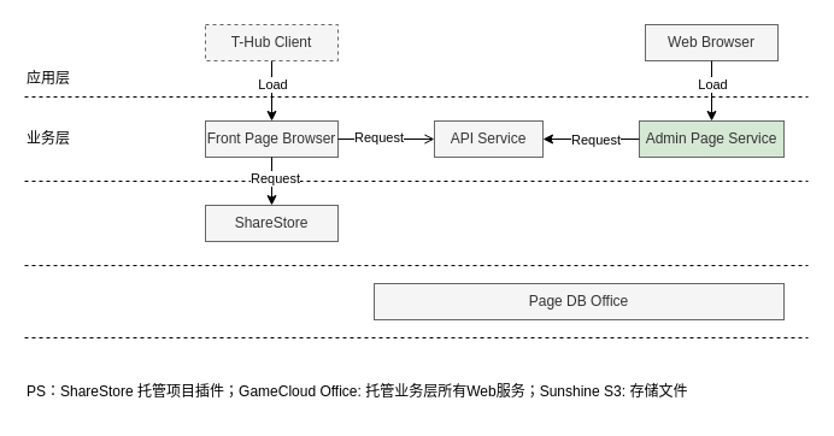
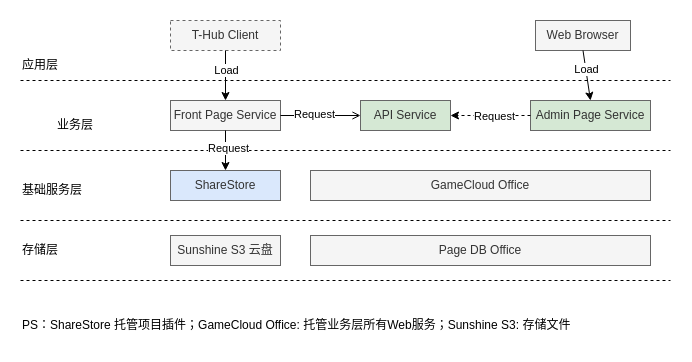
  <mxCell id="0" />
  <mxCell id="1" parent="0" />
  <mxCell id="2" value="" style="endArrow=none;dashed=1;html=1;" edge="1" parent="1"><mxGeometry width="50" height="50" relative="1" as="geometry"><mxPoint x="20" y="80" as="sourcePoint" /><mxPoint x="670" y="80" as="targetPoint" /></mxGeometry></mxCell>
  <mxCell id="3" value="应用层" style="text;html=1;strokeColor=none;fillColor=none;align=left;verticalAlign=middle;whiteSpace=wrap;rounded=0;" vertex="1" parent="1"><mxGeometry x="20" y="55" width="40" height="20" as="geometry" /></mxCell>
  <mxCell id="4" value="T-Hub Client" style="rounded=0;whiteSpace=wrap;html=1;fillColor=#f5f5f5;strokeColor=#666666;fontColor=#333333;dashed=1;" vertex="1" parent="1"><mxGeometry x="170" y="20" width="110" height="30" as="geometry" /></mxCell>
- <mxCell id="5" value="Web Browser" style="rounded=0;whiteSpace=wrap;html=1;fillColor=#f5f5f5;strokeColor=#666666;fontColor=#333333;" vertex="1" parent="1"><mxGeometry x="535" y="20" width="110" height="30" as="geometry" /></mxCell>
+ <mxCell id="5" value="Web Browser" style="rounded=0;whiteSpace=wrap;html=1;fillColor=#f5f5f5;strokeColor=#666666;fontColor=#333333;" vertex="1" parent="1"><mxGeometry x="535" y="20" width="95" height="30" as="geometry" /></mxCell>
  <mxCell id="6" value="" style="endArrow=none;dashed=1;html=1;" edge="1" parent="1"><mxGeometry width="50" height="50" relative="1" as="geometry"><mxPoint x="20" y="150" as="sourcePoint" /><mxPoint x="670" y="150" as="targetPoint" /></mxGeometry></mxCell>
- <mxCell id="7" value="业务层" style="text;html=1;strokeColor=none;fillColor=none;align=left;verticalAlign=middle;whiteSpace=wrap;rounded=0;" vertex="1" parent="1"><mxGeometry x="20" y="105" width="40" height="20" as="geometry" /></mxCell>
- <mxCell id="8" value="Front Page Browser" style="rounded=0;whiteSpace=wrap;html=1;fillColor=#f5f5f5;strokeColor=#666666;fontColor=#333333;" vertex="1" parent="1"><mxGeometry x="170" y="100" width="110" height="30" as="geometry" /></mxCell>
+ <mxCell id="7" value="业务层" style="text;html=1;strokeColor=none;fillColor=none;align=left;verticalAlign=middle;whiteSpace=wrap;rounded=0;" vertex="1" parent="1"><mxGeometry x="55" y="115" width="40" height="20" as="geometry" /></mxCell>
+ <mxCell id="8" value="Front Page Service" style="rounded=0;whiteSpace=wrap;html=1;fillColor=#f5f5f5;strokeColor=#666666;fontColor=#333333;" vertex="1" parent="1"><mxGeometry x="170" y="100" width="110" height="30" as="geometry" /></mxCell>
  <mxCell id="9" value="Admin Page Service" style="rounded=0;whiteSpace=wrap;html=1;fillColor=#d5e8d4;strokeColor=#666666;fontColor=#333333;" vertex="1" parent="1"><mxGeometry x="530" y="100" width="120" height="30" as="geometry" /></mxCell>
  <mxCell id="10" value="" style="endArrow=classic;html=1;exitX=0.5;exitY=1;exitDx=0;exitDy=0;entryX=0.5;entryY=0;entryDx=0;entryDy=0;" edge="1" parent="1" source="4" target="8"><mxGeometry width="50" height="50" relative="1" as="geometry"><mxPoint x="240" y="310" as="sourcePoint" /><mxPoint x="290" y="260" as="targetPoint" /></mxGeometry></mxCell>
  <mxCell id="11" value="Load" style="edgeLabel;html=1;align=center;verticalAlign=middle;resizable=0;points=[];" vertex="1" connectable="0" parent="10"><mxGeometry x="-0.24" y="3" relative="1" as="geometry"><mxPoint x="-3" as="offset" /></mxGeometry></mxCell>
  <mxCell id="12" value="" style="endArrow=classic;html=1;exitX=0.5;exitY=1;exitDx=0;exitDy=0;entryX=0.5;entryY=0;entryDx=0;entryDy=0;" edge="1" parent="1" source="5" target="9"><mxGeometry width="50" height="50" relative="1" as="geometry"><mxPoint x="235" y="60" as="sourcePoint" /><mxPoint x="235" y="110" as="targetPoint" /></mxGeometry></mxCell>
  <mxCell id="13" value="Load" style="edgeLabel;html=1;align=center;verticalAlign=middle;resizable=0;points=[];" vertex="1" connectable="0" parent="12"><mxGeometry x="-0.24" y="3" relative="1" as="geometry"><mxPoint x="-3" as="offset" /></mxGeometry></mxCell>
- <mxCell id="14" value="API Service" style="rounded=0;whiteSpace=wrap;html=1;fillColor=#f5f5f5;strokeColor=#666666;fontColor=#333333;" vertex="1" parent="1"><mxGeometry x="360" y="100" width="90" height="30" as="geometry" /></mxCell>
- <mxCell id="15" value="" style="endArrow=classic;html=1;exitX=0;exitY=0.5;exitDx=0;exitDy=0;entryX=1;entryY=0.5;entryDx=0;entryDy=0;" edge="1" parent="1" source="9" target="14"><mxGeometry width="50" height="50" relative="1" as="geometry"><mxPoint x="280" y="290" as="sourcePoint" /><mxPoint x="330" y="240" as="targetPoint" /></mxGeometry></mxCell>
+ <mxCell id="14" value="API Service" style="rounded=0;whiteSpace=wrap;html=1;fillColor=#d5e8d4;strokeColor=#666666;fontColor=#333333;" vertex="1" parent="1"><mxGeometry x="360" y="100" width="90" height="30" as="geometry" /></mxCell>
+ <mxCell id="15" value="" style="endArrow=classic;html=1;exitX=0;exitY=0.5;exitDx=0;exitDy=0;entryX=1;entryY=0.5;entryDx=0;entryDy=0;dashed=1;" edge="1" parent="1" source="9" target="14"><mxGeometry width="50" height="50" relative="1" as="geometry"><mxPoint x="280" y="290" as="sourcePoint" /><mxPoint x="330" y="240" as="targetPoint" /></mxGeometry></mxCell>
  <mxCell id="16" value="Request" style="edgeLabel;html=1;align=center;verticalAlign=middle;resizable=0;points=[];" vertex="1" connectable="0" parent="15"><mxGeometry x="-0.086" y="2" relative="1" as="geometry"><mxPoint y="-2" as="offset" /></mxGeometry></mxCell>
  <mxCell id="17" value="" style="endArrow=open;html=1;exitX=1;exitY=0.5;exitDx=0;exitDy=0;entryX=0;entryY=0.5;entryDx=0;entryDy=0;" edge="1" parent="1" source="8" target="14"><mxGeometry width="50" height="50" relative="1" as="geometry"><mxPoint x="290" y="230" as="sourcePoint" /><mxPoint x="340" y="180" as="targetPoint" /></mxGeometry></mxCell>
  <mxCell id="18" value="Request" style="edgeLabel;html=1;align=center;verticalAlign=middle;resizable=0;points=[];" vertex="1" connectable="0" parent="17"><mxGeometry x="-0.171" y="3" relative="1" as="geometry"><mxPoint y="1" as="offset" /></mxGeometry></mxCell>
  <mxCell id="19" value="" style="endArrow=none;dashed=1;html=1;" edge="1" parent="1"><mxGeometry width="50" height="50" relative="1" as="geometry"><mxPoint x="20" y="220" as="sourcePoint" /><mxPoint x="670" y="220" as="targetPoint" /></mxGeometry></mxCell>
+ <mxCell id="20" value="基础服务层" style="text;html=1;strokeColor=none;fillColor=none;align=left;verticalAlign=middle;whiteSpace=wrap;rounded=0;" vertex="1" parent="1"><mxGeometry x="20" y="180" width="70" height="20" as="geometry" /></mxCell>
+ <mxCell id="21" value="存储层" style="text;html=1;strokeColor=none;fillColor=none;align=left;verticalAlign=middle;whiteSpace=wrap;rounded=0;" vertex="1" parent="1"><mxGeometry x="20" y="240" width="70" height="20" as="geometry" /></mxCell>
  <mxCell id="22" value="" style="endArrow=none;dashed=1;html=1;" edge="1" parent="1"><mxGeometry width="50" height="50" relative="1" as="geometry"><mxPoint x="20" y="280" as="sourcePoint" /><mxPoint x="670" y="280" as="targetPoint" /></mxGeometry></mxCell>
+ <mxCell id="23" value="GameCloud Office" style="rounded=0;whiteSpace=wrap;html=1;fillColor=#f5f5f5;strokeColor=#666666;fontColor=#333333;" vertex="1" parent="1"><mxGeometry x="310" y="170" width="340" height="30" as="geometry" /></mxCell>
  <mxCell id="24" style="edgeStyle=orthogonalEdgeStyle;rounded=0;orthogonalLoop=1;jettySize=auto;html=1;exitX=0.5;exitY=0;exitDx=0;exitDy=0;" edge="1" parent="1" source="25"><mxGeometry relative="1" as="geometry"><mxPoint x="225" y="170" as="targetPoint" /></mxGeometry></mxCell>
- <mxCell id="25" value="ShareStore" style="rounded=0;whiteSpace=wrap;html=1;fillColor=#f5f5f5;strokeColor=#666666;fontColor=#333333;" vertex="1" parent="1"><mxGeometry x="170" y="170" width="110" height="30" as="geometry" /></mxCell>
+ <mxCell id="25" value="ShareStore" style="rounded=0;whiteSpace=wrap;html=1;fillColor=#dae8fc;strokeColor=#666666;fontColor=#333333;" vertex="1" parent="1"><mxGeometry x="170" y="170" width="110" height="30" as="geometry" /></mxCell>
  <mxCell id="26" value="Page DB Office" style="rounded=0;whiteSpace=wrap;html=1;fillColor=#f5f5f5;strokeColor=#666666;fontColor=#333333;" vertex="1" parent="1"><mxGeometry x="310" y="235" width="340" height="30" as="geometry" /></mxCell>
+ <mxCell id="27" value="Sunshine S3 云盘" style="rounded=0;whiteSpace=wrap;html=1;fillColor=#f5f5f5;strokeColor=#666666;fontColor=#333333;" vertex="1" parent="1"><mxGeometry x="170" y="235" width="110" height="30" as="geometry" /></mxCell>
  <mxCell id="28" value="PS：ShareStore 托管项目插件；GameCloud Office: 托管业务层所有Web服务；Sunshine S3: 存储文件" style="text;html=1;strokeColor=none;fillColor=none;align=left;verticalAlign=middle;whiteSpace=wrap;rounded=0;" vertex="1" parent="1"><mxGeometry x="20" y="310" width="640" height="30" as="geometry" /></mxCell>
  <mxCell id="29" value="" style="endArrow=classic;html=1;exitX=0.5;exitY=1;exitDx=0;exitDy=0;" edge="1" parent="1" source="8"><mxGeometry width="50" height="50" relative="1" as="geometry"><mxPoint x="220" y="180" as="sourcePoint" /><mxPoint x="225" y="170" as="targetPoint" /></mxGeometry></mxCell>
  <mxCell id="30" value="Request" style="edgeLabel;html=1;align=center;verticalAlign=middle;resizable=0;points=[];" vertex="1" connectable="0" parent="29"><mxGeometry x="-0.175" y="2" relative="1" as="geometry"><mxPoint as="offset" /></mxGeometry></mxCell>
